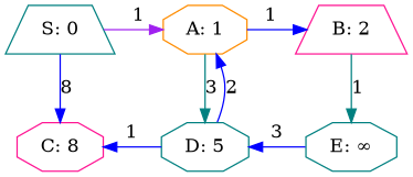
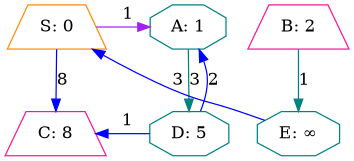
  digraph {
    node [color=darkorange shape=octagon]
    edge [color=blue]
-   n1 [color=teal label="S: 0" shape=trapezium]
-   n2 [label="A: 1"]
+   n1 [label="S: 0" shape=trapezium]
+   n2 [color=teal label="A: 1"]
    n3 [color=deeppink label="B: 2" shape=trapezium]
-   n4 [color=deeppink label="C: 8"]
+   n4 [color=deeppink label="C: 8" shape=trapezium]
    n5 [color=teal label="D: 5"]
    n6 [color=teal label="E: ∞"]
    subgraph sub_1 {
      rank=same
      n1
      n2
      n3
    }
    subgraph sub_2 {
      rank=same
      n4
      n5
      n6
    }
    n1 -> n2 [color=purple label=1]
    n1 -> n4 [label=8]
-   n2 -> n3 [label=1]
    n2 -> n5 [color=teal label=3]
    n3 -> n6 [color=teal label=1]
    n5 -> n2 [constraint=false label=2]
    n5 -> n4 [constraint=false label=1]
-   n6 -> n5 [constraint=false label=3]
+   n6 -> n1 [constraint=false label=3]
  }
